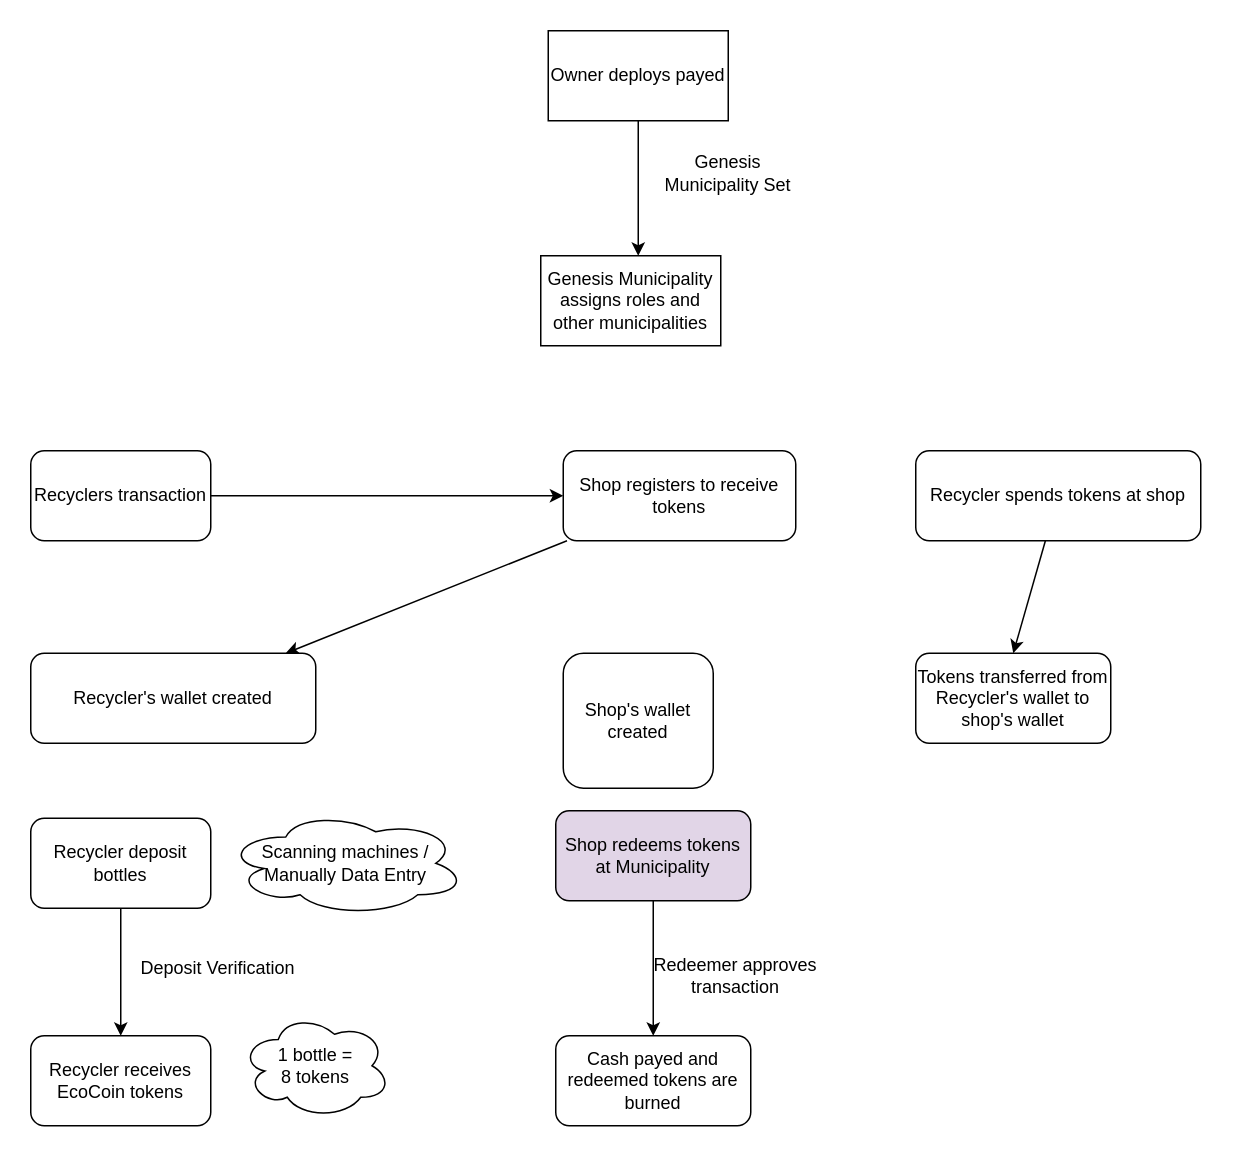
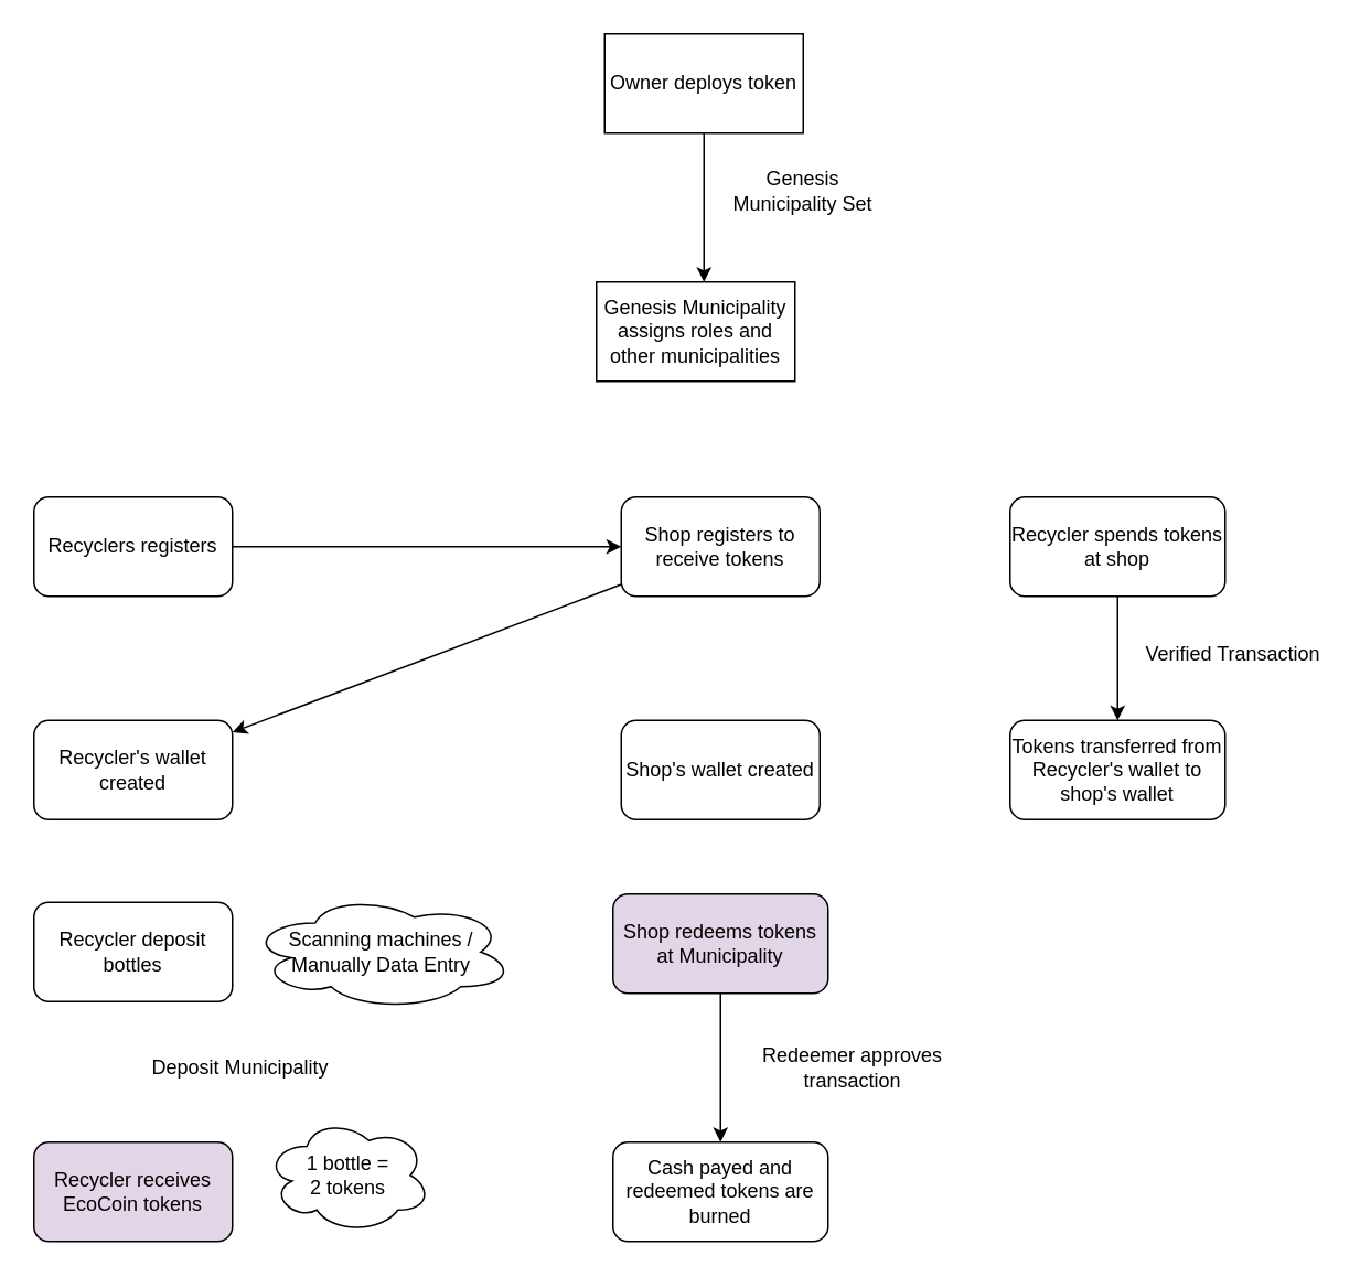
  <mxCell id="0" />
  <mxCell id="1" parent="0" />
- <mxCell id="2" style="edgeStyle=orthogonalEdgeStyle;rounded=0;orthogonalLoop=1;jettySize=auto;html=1;" parent="1" source="3" target="4" edge="1"><mxGeometry relative="1" as="geometry" /></mxCell>
  <mxCell id="3" value="Recycler deposit bottles" style="rounded=1;whiteSpace=wrap;html=1;" parent="1" vertex="1"><mxGeometry x="20" y="545" width="120" height="60" as="geometry" /></mxCell>
- <mxCell id="4" value="Recycler receives EcoCoin tokens" style="rounded=1;whiteSpace=wrap;html=1;" parent="1" vertex="1"><mxGeometry x="20" y="690" width="120" height="60" as="geometry" /></mxCell>
+ <mxCell id="4" value="Recycler receives EcoCoin tokens" style="rounded=1;whiteSpace=wrap;html=1;fillColor=#e1d5e7;" parent="1" vertex="1"><mxGeometry x="20" y="690" width="120" height="60" as="geometry" /></mxCell>
  <mxCell id="5" value="Scanning machines / Manually Data Entry" style="ellipse;shape=cloud;whiteSpace=wrap;html=1;" parent="1" vertex="1"><mxGeometry x="150" y="540" width="160" height="70" as="geometry" /></mxCell>
  <mxCell id="6" style="edgeStyle=none;html=1;entryX=0.5;entryY=0;entryDx=0;entryDy=0;" parent="1" source="7" target="14" edge="1"><mxGeometry relative="1" as="geometry" /></mxCell>
- <mxCell id="7" value="Recycler spends tokens at shop" style="rounded=1;whiteSpace=wrap;html=1;" parent="1" vertex="1"><mxGeometry x="610" y="300" width="190" height="60" as="geometry" /></mxCell>
+ <mxCell id="7" value="Recycler spends tokens at shop" style="rounded=1;whiteSpace=wrap;html=1;" parent="1" vertex="1"><mxGeometry x="610" y="300" width="130" height="60" as="geometry" /></mxCell>
  <mxCell id="8" style="edgeStyle=none;html=1;" parent="1" source="9" target="18" edge="1"><mxGeometry relative="1" as="geometry" /></mxCell>
- <mxCell id="9" value="Shop registers to receive tokens" style="rounded=1;whiteSpace=wrap;html=1;" parent="1" vertex="1"><mxGeometry x="375" y="300" width="155" height="60" as="geometry" /></mxCell>
+ <mxCell id="9" value="Shop registers to receive tokens" style="rounded=1;whiteSpace=wrap;html=1;" parent="1" vertex="1"><mxGeometry x="375" y="300" width="120" height="60" as="geometry" /></mxCell>
  <mxCell id="10" style="edgeStyle=none;html=1;" parent="1" source="11" edge="1"><mxGeometry relative="1" as="geometry"><mxPoint x="435" y="690" as="targetPoint" /></mxGeometry></mxCell>
  <mxCell id="11" value="Shop redeems tokens at Municipality" style="whiteSpace=wrap;html=1;rounded=1;fillColor=#e1d5e7;" parent="1" vertex="1"><mxGeometry x="370" y="540" width="130" height="60" as="geometry" /></mxCell>
- <mxCell id="12" value="1 bottle = &lt;br&gt;8 tokens" style="ellipse;shape=cloud;whiteSpace=wrap;html=1;" parent="1" vertex="1"><mxGeometry x="160" y="675" width="100" height="70" as="geometry" /></mxCell>
- <mxCell id="13" value="Deposit Verification" style="text;html=1;strokeColor=none;fillColor=none;align=center;verticalAlign=middle;whiteSpace=wrap;rounded=0;" parent="1" vertex="1"><mxGeometry x="90" y="630" width="110" height="30" as="geometry" /></mxCell>
+ <mxCell id="12" value="1 bottle = &lt;br&gt;2 tokens" style="ellipse;shape=cloud;whiteSpace=wrap;html=1;" parent="1" vertex="1"><mxGeometry x="160" y="675" width="100" height="70" as="geometry" /></mxCell>
+ <mxCell id="13" value="Deposit Municipality" style="text;html=1;strokeColor=none;fillColor=none;align=center;verticalAlign=middle;whiteSpace=wrap;rounded=0;" parent="1" vertex="1"><mxGeometry x="90" y="630" width="110" height="30" as="geometry" /></mxCell>
  <mxCell id="14" value="Tokens transferred from Recycler's wallet to shop's wallet" style="whiteSpace=wrap;html=1;rounded=1;" parent="1" vertex="1"><mxGeometry x="610" y="435" width="130" height="60" as="geometry" /></mxCell>
+ <mxCell id="15" value="Verified Transaction" style="text;html=1;strokeColor=none;fillColor=none;align=center;verticalAlign=middle;whiteSpace=wrap;rounded=0;" parent="1" vertex="1"><mxGeometry x="690" y="380" width="110" height="30" as="geometry" /></mxCell>
  <mxCell id="16" value="" style="edgeStyle=none;html=1;" parent="1" source="17" target="9" edge="1"><mxGeometry relative="1" as="geometry" /></mxCell>
- <mxCell id="17" value="Recyclers transaction" style="rounded=1;whiteSpace=wrap;html=1;" parent="1" vertex="1"><mxGeometry x="20" y="300" width="120" height="60" as="geometry" /></mxCell>
- <mxCell id="18" value="Recycler's wallet created" style="whiteSpace=wrap;html=1;rounded=1;" parent="1" vertex="1"><mxGeometry x="20" y="435" width="190" height="60" as="geometry" /></mxCell>
- <mxCell id="19" value="Shop's wallet created" style="whiteSpace=wrap;html=1;rounded=1;" parent="1" vertex="1"><mxGeometry x="375" y="435" width="100" height="90" as="geometry" /></mxCell>
- <mxCell id="20" value="Redeemer approves transaction" style="text;html=1;strokeColor=none;fillColor=none;align=center;verticalAlign=middle;whiteSpace=wrap;rounded=0;" parent="1" vertex="1"><mxGeometry x="420" y="635" width="140" height="30" as="geometry" /></mxCell>
+ <mxCell id="17" value="Recyclers registers" style="rounded=1;whiteSpace=wrap;html=1;" parent="1" vertex="1"><mxGeometry x="20" y="300" width="120" height="60" as="geometry" /></mxCell>
+ <mxCell id="18" value="Recycler's wallet created" style="whiteSpace=wrap;html=1;rounded=1;" parent="1" vertex="1"><mxGeometry x="20" y="435" width="120" height="60" as="geometry" /></mxCell>
+ <mxCell id="19" value="Shop's wallet created" style="whiteSpace=wrap;html=1;rounded=1;" parent="1" vertex="1"><mxGeometry x="375" y="435" width="120" height="60" as="geometry" /></mxCell>
+ <mxCell id="20" value="Redeemer approves transaction" style="text;html=1;strokeColor=none;fillColor=none;align=center;verticalAlign=middle;whiteSpace=wrap;rounded=0;" parent="1" vertex="1"><mxGeometry x="445" y="630" width="140" height="30" as="geometry" /></mxCell>
  <mxCell id="21" value="Cash payed and redeemed tokens are burned" style="whiteSpace=wrap;html=1;rounded=1;" parent="1" vertex="1"><mxGeometry x="370" y="690" width="130" height="60" as="geometry" /></mxCell>
  <mxCell id="22" style="edgeStyle=none;html=1;" edge="1" parent="1" source="23"><mxGeometry relative="1" as="geometry"><mxPoint x="425" y="170" as="targetPoint" /></mxGeometry></mxCell>
- <mxCell id="23" value="Owner deploys payed" style="rounded=0;whiteSpace=wrap;html=1;" vertex="1" parent="1"><mxGeometry x="365" y="20" width="120" height="60" as="geometry" /></mxCell>
+ <mxCell id="23" value="Owner deploys token" style="rounded=0;whiteSpace=wrap;html=1;" vertex="1" parent="1"><mxGeometry x="365" y="20" width="120" height="60" as="geometry" /></mxCell>
  <mxCell id="24" value="Genesis Municipality Set" style="text;html=1;strokeColor=none;fillColor=none;align=center;verticalAlign=middle;whiteSpace=wrap;rounded=0;" vertex="1" parent="1"><mxGeometry x="430" y="100" width="110" height="30" as="geometry" /></mxCell>
  <mxCell id="25" value="Genesis Municipality assigns roles and other municipalities" style="rounded=0;whiteSpace=wrap;html=1;" vertex="1" parent="1"><mxGeometry x="360" y="170" width="120" height="60" as="geometry" /></mxCell>
